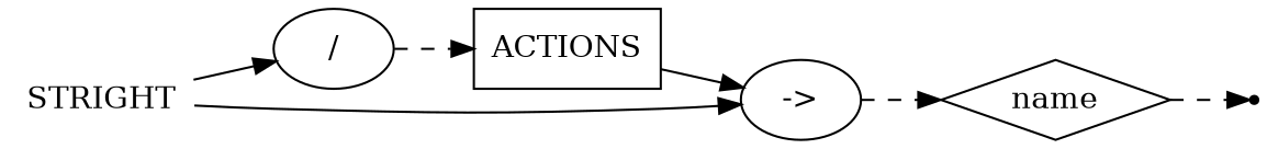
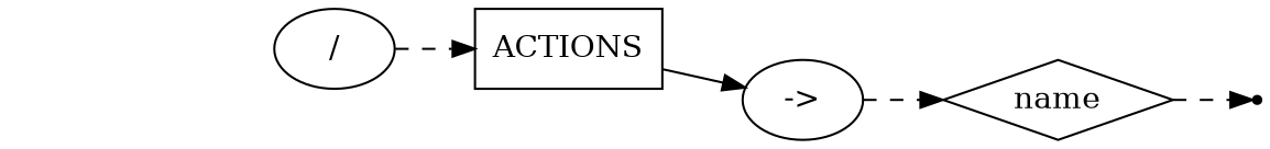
  digraph {
    rankdir=LR
    node [shape=oval]
    edge [style=solid]
-   n1 [label=STRIGHT shape=plaintext]
    n2 [label="/"]
    n3 [label="->"]
    n4 [label=ACTIONS shape=box]
    n5 [label=name shape=diamond]
    end [shape=point]
-   n1 -> n2
-   n1 -> n3
    n2 -> n4 [style=dashed]
    n3 -> n5 [style=dashed]
    n4 -> n3
    n5 -> end [style=dashed]
  }
